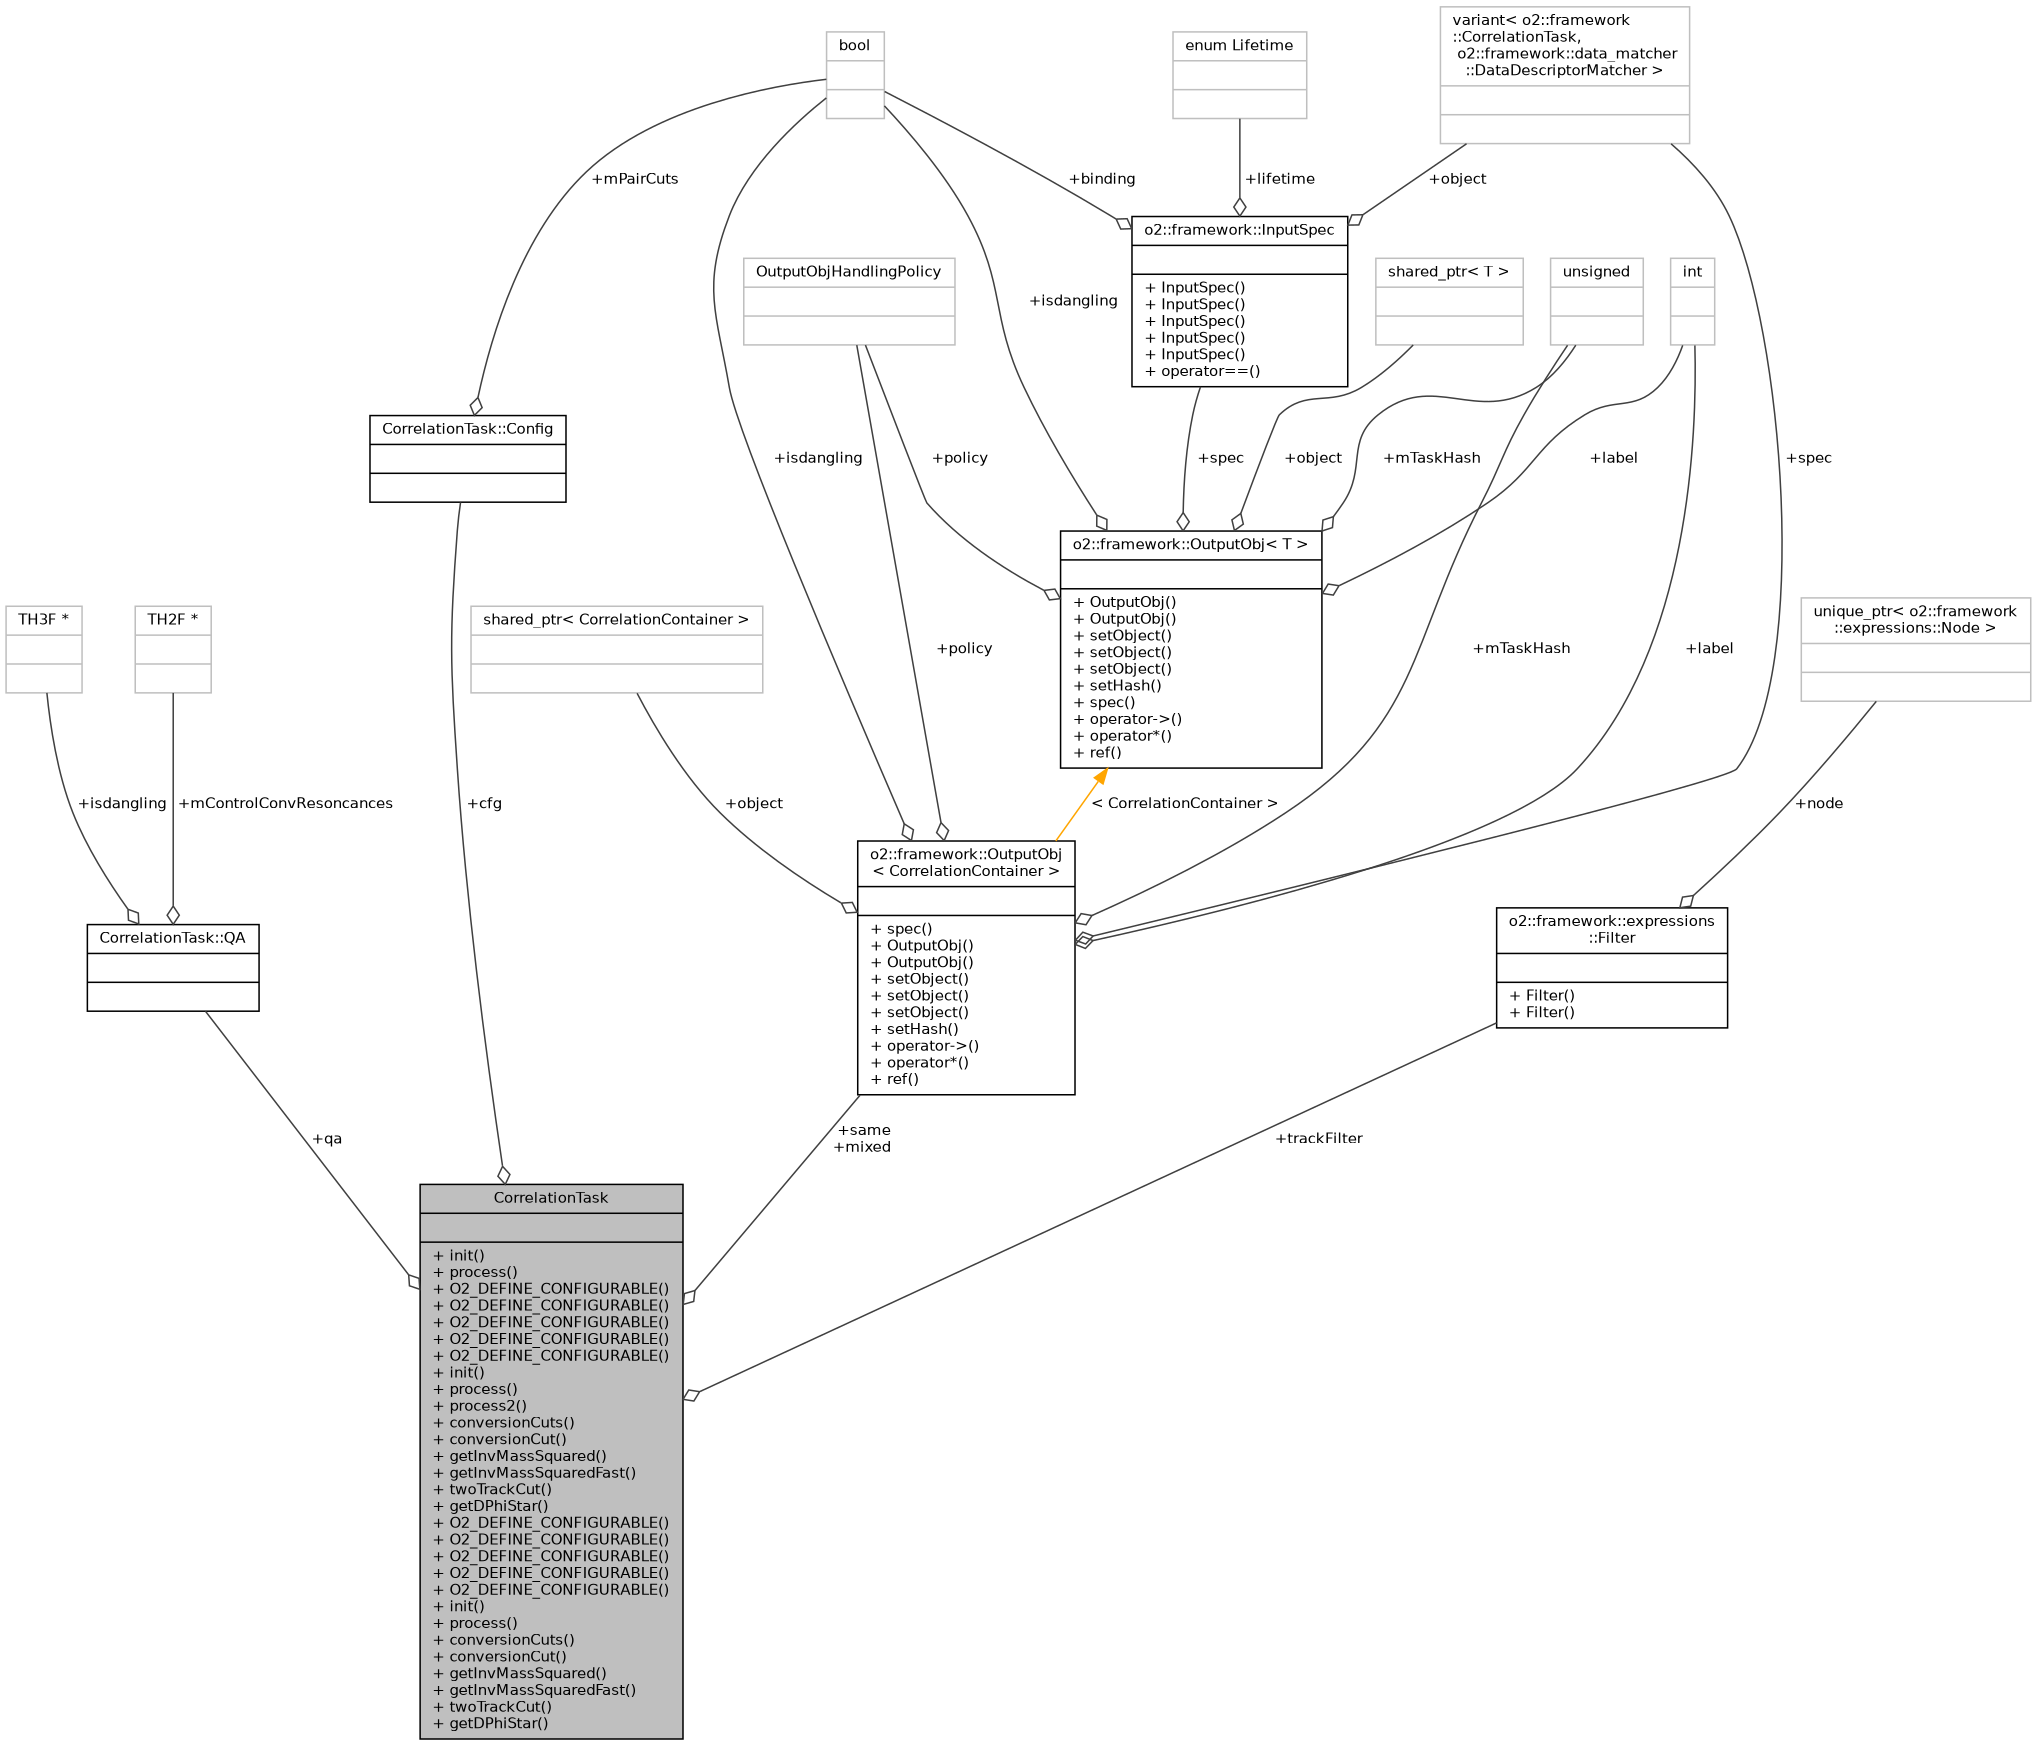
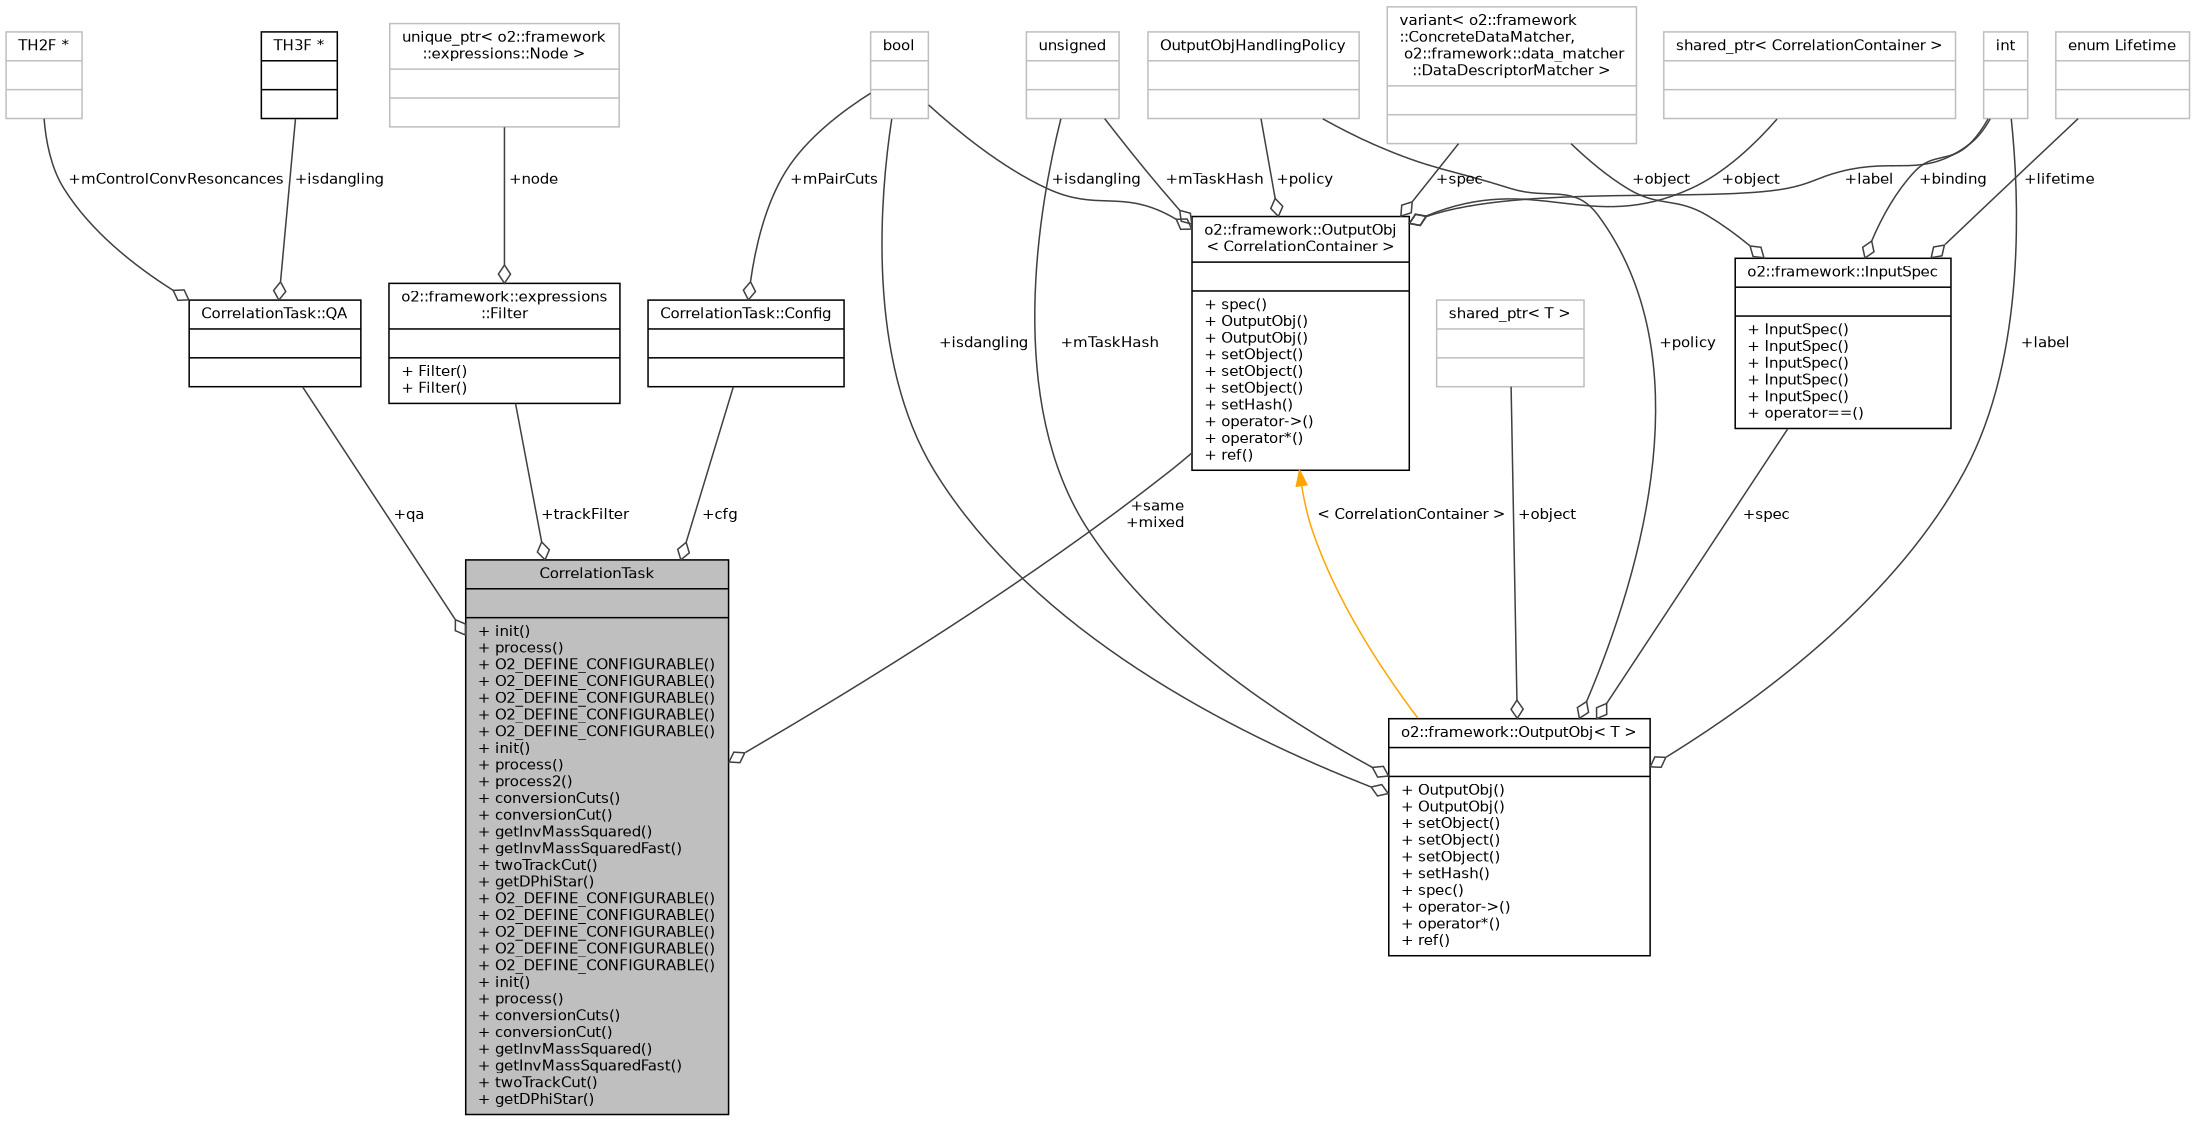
  digraph {
    node [color=grey75 fontname=Helvetica fontsize=10 shape=record]
    edge [arrowhead=odiamond color=grey25 fontname=Helvetica fontsize=10 labelfontname=Helvetica labelfontsize=10 style=solid]
    n1 [color=black fillcolor=grey75 fontcolor=black height=0.2 label="{CorrelationTask\n||+ init()\l+ process()\l+ O2_DEFINE_CONFIGURABLE()\l+ O2_DEFINE_CONFIGURABLE()\l+ O2_DEFINE_CONFIGURABLE()\l+ O2_DEFINE_CONFIGURABLE()\l+ O2_DEFINE_CONFIGURABLE()\l+ init()\l+ process()\l+ process2()\l+ conversionCuts()\l+ conversionCut()\l+ getInvMassSquared()\l+ getInvMassSquaredFast()\l+ twoTrackCut()\l+ getDPhiStar()\l+ O2_DEFINE_CONFIGURABLE()\l+ O2_DEFINE_CONFIGURABLE()\l+ O2_DEFINE_CONFIGURABLE()\l+ O2_DEFINE_CONFIGURABLE()\l+ O2_DEFINE_CONFIGURABLE()\l+ init()\l+ process()\l+ conversionCuts()\l+ conversionCut()\l+ getInvMassSquared()\l+ getInvMassSquaredFast()\l+ twoTrackCut()\l+ getDPhiStar()\l}" style=filled width=0.4]
    n2 [color=black height=0.2 label="{CorrelationTask::QA\n||}" width=0.4]
-   n3 [height=0.2 label="{TH3F *\n||}" width=0.4]
+   n3 [color=black height=0.2 label="{TH3F *\n||}" width=0.4]
    n4 [height=0.2 label="{TH2F *\n||}" width=0.4]
    n5 [color=black height=0.2 label="{o2::framework::OutputObj\l\< CorrelationContainer \>\n||+ spec()\l+ OutputObj()\l+ OutputObj()\l+ setObject()\l+ setObject()\l+ setObject()\l+ setHash()\l+ operator-\>()\l+ operator*()\l+ ref()\l}" width=0.4]
    n6 [height=0.2 label="{OutputObjHandlingPolicy\n||}" width=0.4]
    n7 [color=black height=0.2 label="{o2::framework::OutputObj\< T \>\n||+ OutputObj()\l+ OutputObj()\l+ setObject()\l+ setObject()\l+ setObject()\l+ setHash()\l+ spec()\l+ operator-\>()\l+ operator*()\l+ ref()\l}" width=0.4]
    n8 [height=0.2 label="{shared_ptr\< CorrelationContainer \>\n||}" width=0.4]
    n9 [height=0.2 label="{int\n||}" width=0.4]
    n10 [color=black height=0.2 label="{o2::framework::InputSpec\n||+ InputSpec()\l+ InputSpec()\l+ InputSpec()\l+ InputSpec()\l+ InputSpec()\l+ operator==()\l}" width=0.4]
    n11 [height=0.2 label="{bool\n||}" width=0.4]
    n12 [color=black height=0.2 label="{CorrelationTask::Config\n||}" width=0.4]
    n13 [height=0.2 label="{enum Lifetime\n||}" width=0.4]
-   n14 [height=0.2 label="{variant\< o2::framework\l::CorrelationTask,\l o2::framework::data_matcher\l::DataDescriptorMatcher \>\n||}" width=0.4]
+   n14 [height=0.2 label="{variant\< o2::framework\l::ConcreteDataMatcher,\l o2::framework::data_matcher\l::DataDescriptorMatcher \>\n||}" width=0.4]
    n15 [height=0.2 label="{unsigned\n||}" width=0.4]
    n16 [height=0.2 label="{shared_ptr\< T \>\n||}" width=0.4]
    n17 [color=black height=0.2 label="{o2::framework::expressions\l::Filter\n||+ Filter()\l+ Filter()\l}" width=0.4]
    n18 [height=0.2 label="{unique_ptr\< o2::framework\l::expressions::Node \>\n||}" width=0.4]
    n2 -> n1 [label=" +qa"]
    n3 -> n2 [label=" +isdangling"]
    n4 -> n2 [label=" +mControlConvResoncances"]
    n5 -> n1 [label=" +same\n+mixed"]
    n6 -> n5 [label=" +policy"]
    n6 -> n7 [label=" +policy"]
-   n7 -> n5 [color=orange dir=back label=" \< CorrelationContainer \>" arrowhead=""]
+   n5 -> n7 [color=orange dir=back label=" \< CorrelationContainer \>" arrowhead=""]
    n8 -> n5 [label=" +object"]
    n9 -> n5 [label=" +label"]
    n9 -> n7 [label=" +label"]
-   n11 -> n10 [label=" +binding"]
+   n9 -> n10 [label=" +binding"]
    n10 -> n7 [label=" +spec"]
    n11 -> n5 [label=" +isdangling"]
    n11 -> n7 [label=" +isdangling"]
    n11 -> n12 [label=" +mPairCuts"]
    n12 -> n1 [label=" +cfg"]
    n13 -> n10 [label=" +lifetime"]
    n14 -> n5 [label=" +spec"]
    n14 -> n10 [label=" +object"]
    n15 -> n5 [label=" +mTaskHash"]
    n15 -> n7 [label=" +mTaskHash"]
    n16 -> n7 [label=" +object"]
    n17 -> n1 [label=" +trackFilter"]
    n18 -> n17 [label=" +node"]
  }
